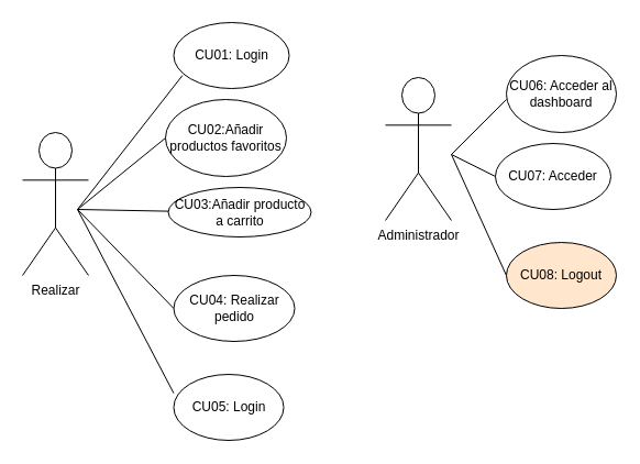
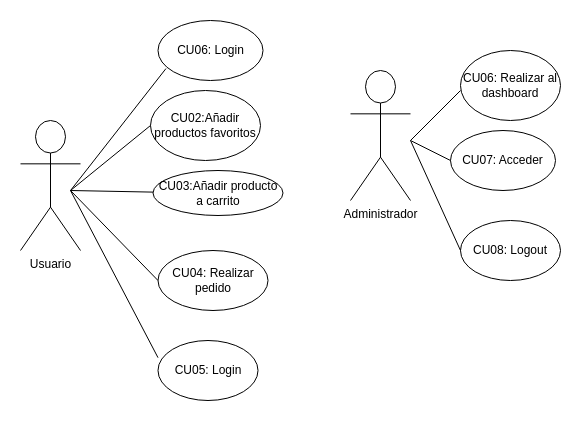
  <mxCell id="0" />
  <mxCell id="1" parent="0" />
- <mxCell id="2" value="Realizar" style="shape=umlActor;verticalLabelPosition=bottom;verticalAlign=top;html=1;outlineConnect=0;" vertex="1" parent="1"><mxGeometry x="20" y="120" width="60" height="130" as="geometry" /></mxCell>
+ <mxCell id="2" value="Usuario" style="shape=umlActor;verticalLabelPosition=bottom;verticalAlign=top;html=1;outlineConnect=0;" vertex="1" parent="1"><mxGeometry x="20" y="120" width="60" height="130" as="geometry" /></mxCell>
  <mxCell id="3" value="CU03:Añadir producto a carrito" style="ellipse;whiteSpace=wrap;html=1;" vertex="1" parent="1"><mxGeometry x="152.5" y="170" width="130" height="45" as="geometry" /></mxCell>
  <mxCell id="4" value="CU02:Añadir productos favoritos" style="ellipse;whiteSpace=wrap;html=1;" vertex="1" parent="1"><mxGeometry x="150" y="90" width="110" height="70" as="geometry" /></mxCell>
  <mxCell id="5" value="CU04: Realizar pedido" style="ellipse;whiteSpace=wrap;html=1;" vertex="1" parent="1"><mxGeometry x="157.5" y="250" width="110" height="60" as="geometry" /></mxCell>
- <mxCell id="6" value="CU01: Login" style="ellipse;whiteSpace=wrap;html=1;" vertex="1" parent="1"><mxGeometry x="157.5" y="20" width="105" height="60" as="geometry" /></mxCell>
+ <mxCell id="6" value="CU06: Login" style="ellipse;whiteSpace=wrap;html=1;" vertex="1" parent="1"><mxGeometry x="157.5" y="20" width="105" height="60" as="geometry" /></mxCell>
  <mxCell id="7" value="" style="endArrow=none;html=1;rounded=0;entryX=0.076;entryY=0.801;entryDx=0;entryDy=0;entryPerimeter=0;" edge="1" parent="1" target="6"><mxGeometry width="50" height="50" relative="1" as="geometry"><mxPoint x="70" y="190" as="sourcePoint" /><mxPoint x="110" y="50" as="targetPoint" /></mxGeometry></mxCell>
  <mxCell id="8" value="" style="endArrow=none;html=1;rounded=0;entryX=0;entryY=0.5;entryDx=0;entryDy=0;" edge="1" parent="1" target="4"><mxGeometry width="50" height="50" relative="1" as="geometry"><mxPoint x="70" y="190" as="sourcePoint" /><mxPoint x="110" y="110" as="targetPoint" /></mxGeometry></mxCell>
  <mxCell id="9" value="" style="endArrow=none;html=1;rounded=0;" edge="1" parent="1" target="3"><mxGeometry width="50" height="50" relative="1" as="geometry"><mxPoint x="70" y="190" as="sourcePoint" /><mxPoint x="110" y="230" as="targetPoint" /></mxGeometry></mxCell>
  <mxCell id="10" value="" style="endArrow=none;html=1;rounded=0;entryX=0;entryY=0.5;entryDx=0;entryDy=0;" edge="1" parent="1" target="5"><mxGeometry width="50" height="50" relative="1" as="geometry"><mxPoint x="70" y="190" as="sourcePoint" /><mxPoint x="100" y="250" as="targetPoint" /></mxGeometry></mxCell>
  <mxCell id="11" value="CU05: Login" style="ellipse;whiteSpace=wrap;html=1;" vertex="1" parent="1"><mxGeometry x="157.5" y="340" width="100" height="60" as="geometry" /></mxCell>
  <mxCell id="12" value="" style="endArrow=none;html=1;rounded=0;exitX=0;exitY=0.286;exitDx=0;exitDy=0;exitPerimeter=0;" edge="1" parent="1" source="11"><mxGeometry width="50" height="50" relative="1" as="geometry"><mxPoint x="110" y="390" as="sourcePoint" /><mxPoint x="70" y="190" as="targetPoint" /></mxGeometry></mxCell>
  <mxCell id="13" value="Administrador" style="shape=umlActor;verticalLabelPosition=bottom;verticalAlign=top;html=1;outlineConnect=0;" vertex="1" parent="1"><mxGeometry x="350" y="70" width="60" height="130" as="geometry" /></mxCell>
- <mxCell id="14" value="CU06: Acceder al dashboard" style="ellipse;whiteSpace=wrap;html=1;" vertex="1" parent="1"><mxGeometry x="460" y="50" width="100" height="70" as="geometry" /></mxCell>
+ <mxCell id="14" value="CU06: Realizar al dashboard" style="ellipse;whiteSpace=wrap;html=1;" vertex="1" parent="1"><mxGeometry x="460" y="50" width="100" height="70" as="geometry" /></mxCell>
  <mxCell id="15" value="" style="endArrow=none;html=1;rounded=0;" edge="1" parent="1"><mxGeometry width="50" height="50" relative="1" as="geometry"><mxPoint x="410" y="140" as="sourcePoint" /><mxPoint x="460" y="90" as="targetPoint" /></mxGeometry></mxCell>
  <mxCell id="16" value="CU07: Acceder" style="ellipse;whiteSpace=wrap;html=1;" vertex="1" parent="1"><mxGeometry x="450" y="130" width="105" height="60" as="geometry" /></mxCell>
- <mxCell id="17" value="CU08: Logout" style="ellipse;whiteSpace=wrap;html=1;fillColor=#ffe6cc;" vertex="1" parent="1"><mxGeometry x="460" y="220" width="100" height="60" as="geometry" /></mxCell>
+ <mxCell id="17" value="CU08: Logout" style="ellipse;whiteSpace=wrap;html=1;" vertex="1" parent="1"><mxGeometry x="460" y="220" width="100" height="60" as="geometry" /></mxCell>
  <mxCell id="18" value="" style="endArrow=none;html=1;rounded=0;" edge="1" parent="1"><mxGeometry width="50" height="50" relative="1" as="geometry"><mxPoint x="410" y="140" as="sourcePoint" /><mxPoint x="450" y="160" as="targetPoint" /></mxGeometry></mxCell>
  <mxCell id="19" value="" style="endArrow=none;html=1;rounded=0;entryX=0;entryY=0.5;entryDx=0;entryDy=0;" edge="1" parent="1" target="17"><mxGeometry width="50" height="50" relative="1" as="geometry"><mxPoint x="410" y="140" as="sourcePoint" /><mxPoint x="460" y="170" as="targetPoint" /></mxGeometry></mxCell>
